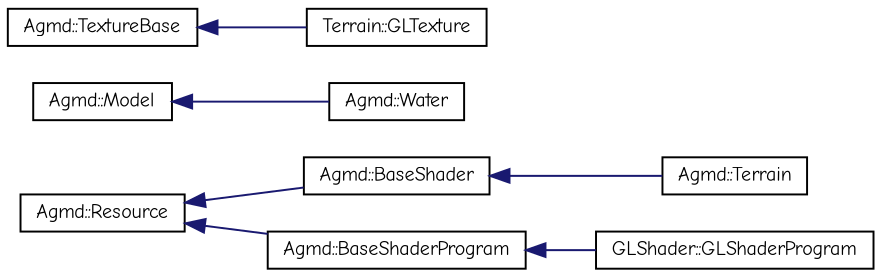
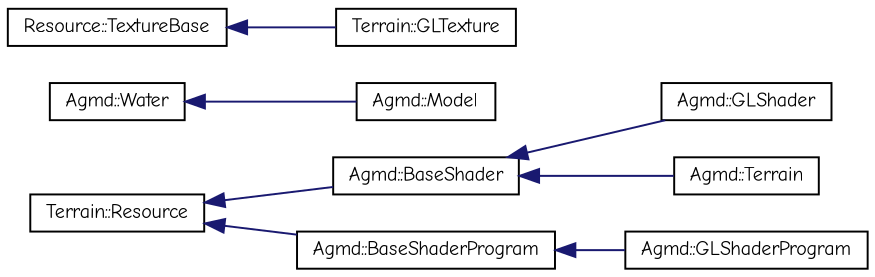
  digraph {
    fontname="Comic Neue"
    rankdir=LR
    node [color=black fillcolor=white fontname="Comic Neue" fontsize=10 shape=record style=filled]
    edge [color=midnightblue dir=back fontname="Comic Neue" fontsize=10 labelfontname=Helvetica labelfontsize=10 style=solid]
-   n1 [height=0.2 label="Agmd::Resource" width=0.4]
+   n1 [height=0.2 label="Terrain::Resource" width=0.4]
    n2 [height=0.2 label="Agmd::BaseShader" width=0.4]
    n3 [height=0.2 label="Agmd::BaseShaderProgram" width=0.4]
+   n4 [height=0.2 label="Agmd::GLShader" width=0.4]
    n5 [height=0.2 label="Agmd::Terrain" width=0.4]
-   n6 [height=0.2 label="GLShader::GLShaderProgram" width=0.4]
+   n6 [height=0.2 label="Agmd::GLShaderProgram" width=0.4]
    n7 [height=0.2 label="Agmd::Model" width=0.4]
    n8 [height=0.2 label="Agmd::Water" width=0.4]
-   n9 [height=0.2 label="Agmd::TextureBase" width=0.4]
+   n9 [height=0.2 label="Resource::TextureBase" width=0.4]
    n10 [height=0.2 label="Terrain::GLTexture" width=0.4]
    n1 -> n2
    n1 -> n3
+   n2 -> n4
    n2 -> n5
    n3 -> n6
-   n7 -> n8
+   n8 -> n7
    n9 -> n10
  }
